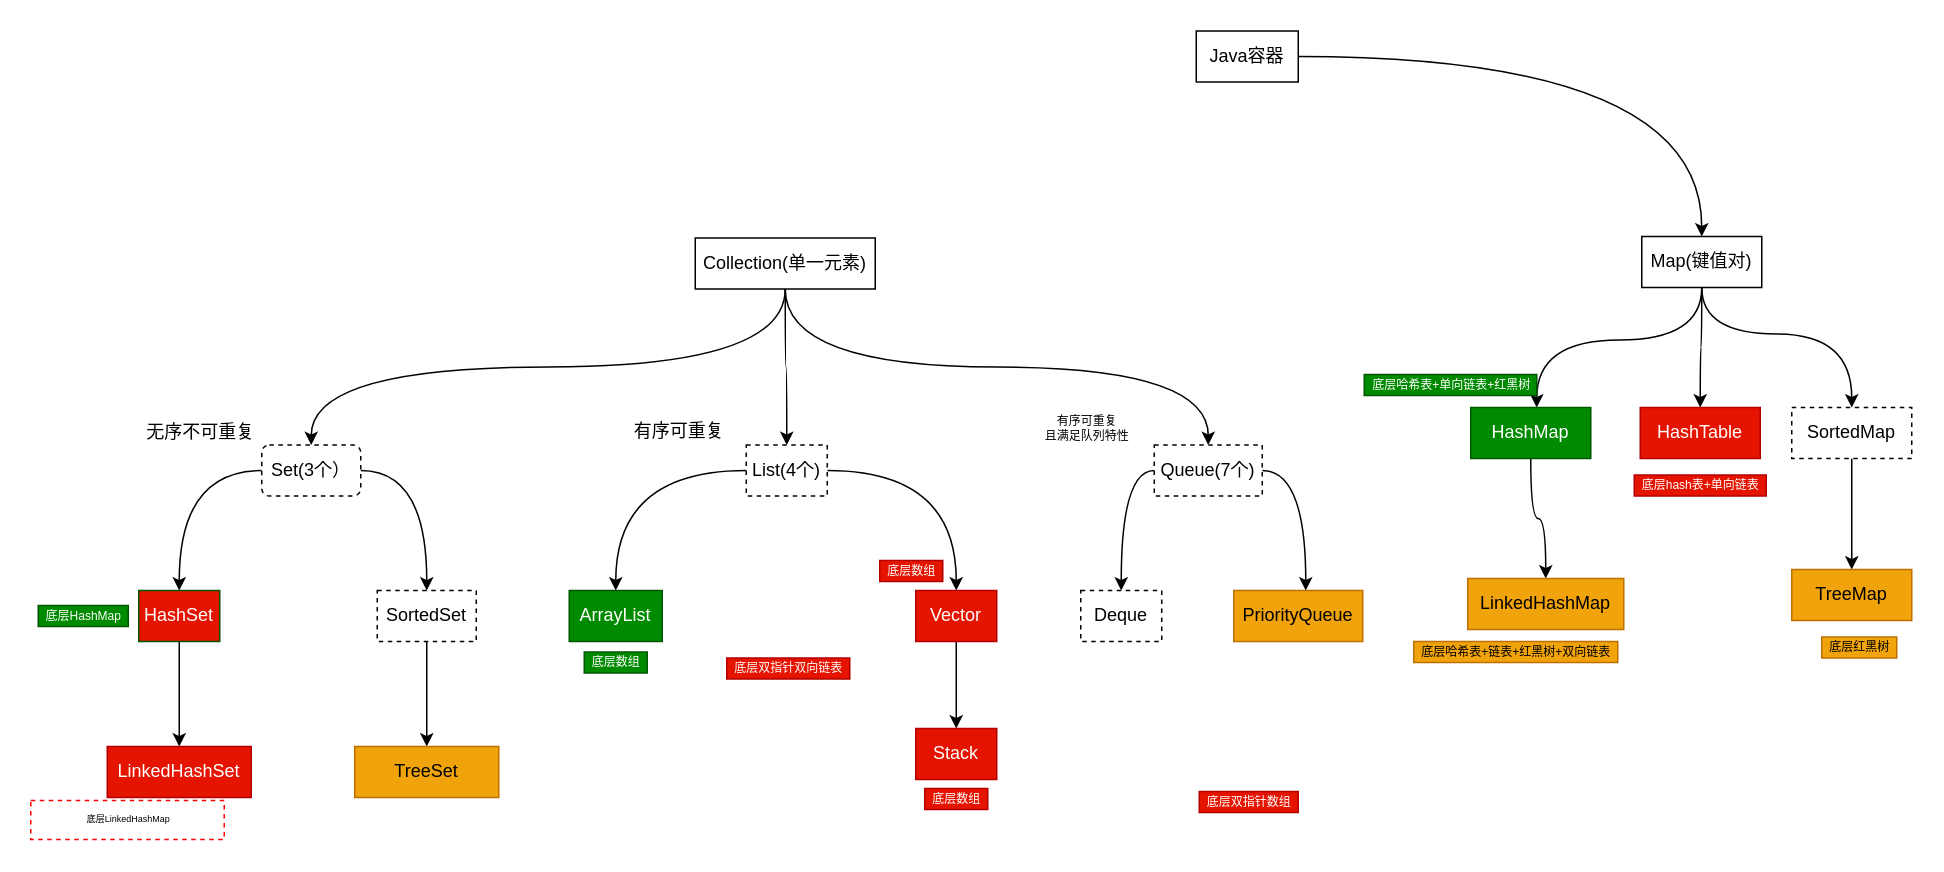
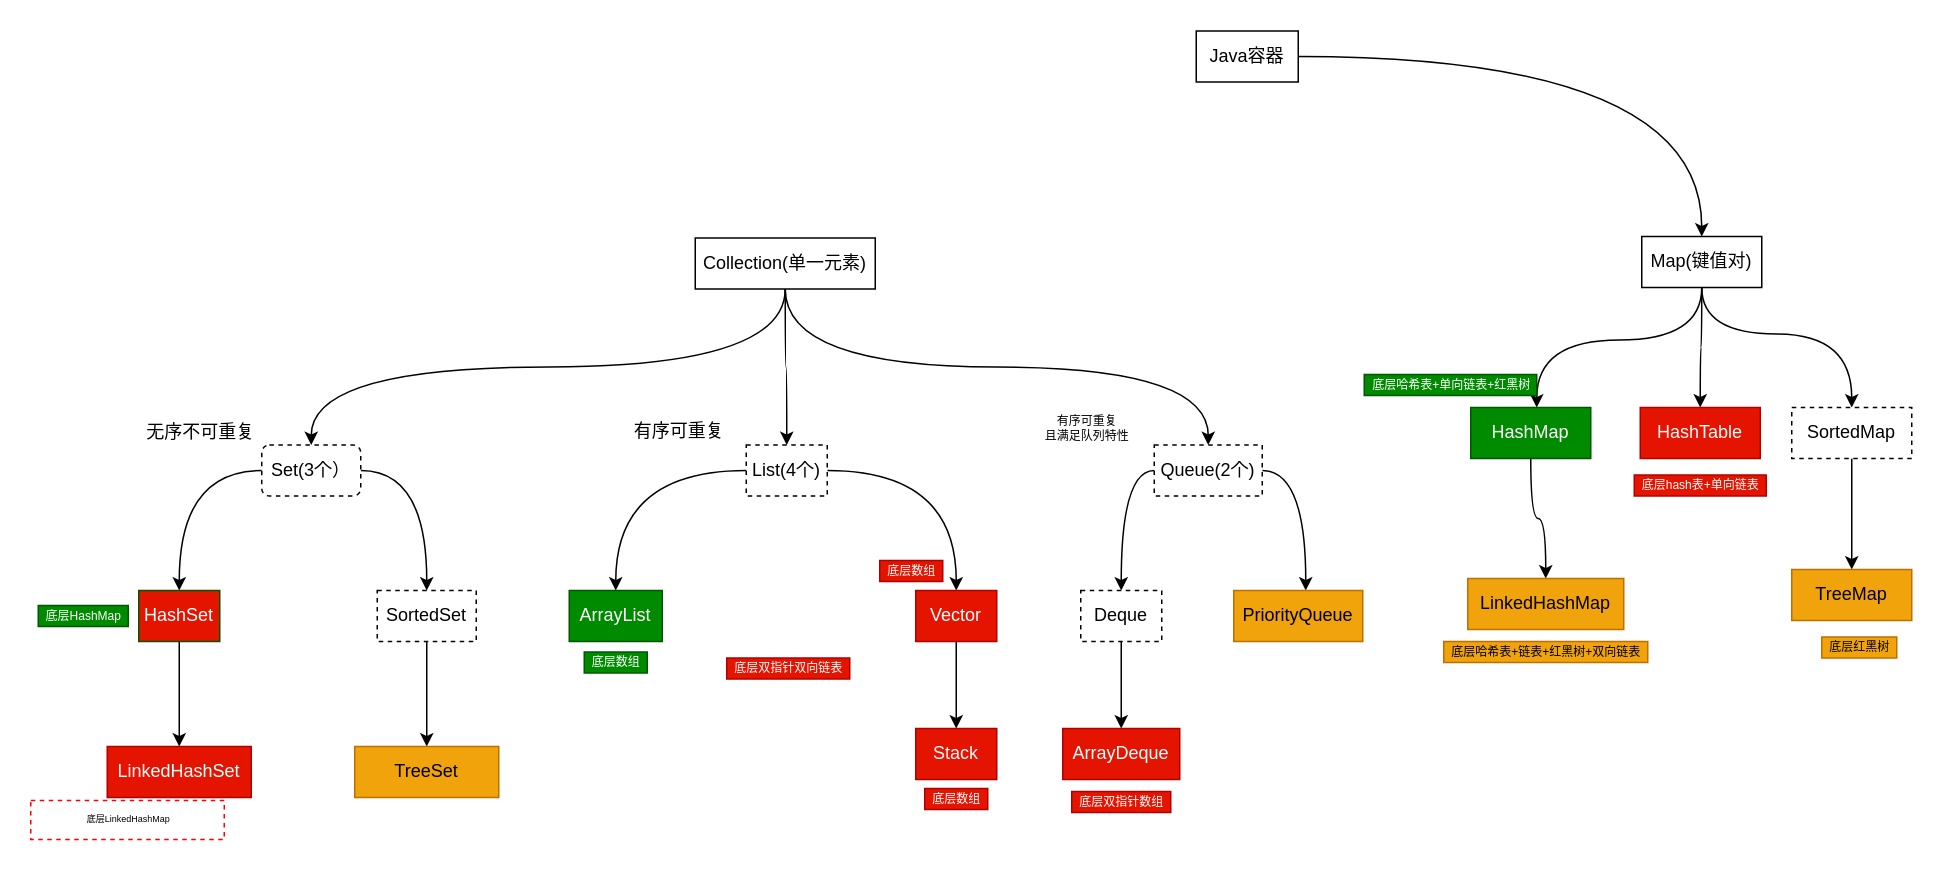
  <mxCell id="0" />
  <mxCell id="1" parent="0" />
  <mxCell id="2" style="rounded=0;orthogonalLoop=1;jettySize=auto;html=1;edgeStyle=orthogonalEdgeStyle;curved=1;" parent="1" source="3" target="11" edge="1"><mxGeometry relative="1" as="geometry" /></mxCell>
  <mxCell id="3" value="Java容器" style="rounded=0;whiteSpace=wrap;html=1;" parent="1" vertex="1"><mxGeometry x="797" y="20" width="68" height="34" as="geometry" /></mxCell>
  <mxCell id="4" style="edgeStyle=orthogonalEdgeStyle;rounded=0;orthogonalLoop=1;jettySize=auto;html=1;curved=1;exitX=0.5;exitY=1;exitDx=0;exitDy=0;" parent="1" source="7" target="14" edge="1"><mxGeometry relative="1" as="geometry" /></mxCell>
  <mxCell id="5" style="edgeStyle=orthogonalEdgeStyle;curved=1;rounded=0;orthogonalLoop=1;jettySize=auto;html=1;" parent="1" source="7" target="17" edge="1"><mxGeometry relative="1" as="geometry" /></mxCell>
  <mxCell id="6" style="edgeStyle=orthogonalEdgeStyle;curved=1;rounded=0;orthogonalLoop=1;jettySize=auto;html=1;exitX=0.5;exitY=1;exitDx=0;exitDy=0;" parent="1" source="7" target="20" edge="1"><mxGeometry relative="1" as="geometry" /></mxCell>
  <mxCell id="7" value="Collection(单一元素)" style="rounded=0;whiteSpace=wrap;html=1;" parent="1" vertex="1"><mxGeometry x="463" y="158" width="120" height="34" as="geometry" /></mxCell>
  <mxCell id="8" value="" style="edgeStyle=orthogonalEdgeStyle;curved=1;rounded=0;orthogonalLoop=1;jettySize=auto;html=1;" parent="1" source="11" target="35" edge="1"><mxGeometry relative="1" as="geometry"><Array as="points"><mxPoint x="1134" y="226" /><mxPoint x="1024" y="226" /></Array></mxGeometry></mxCell>
  <mxCell id="9" value="" style="edgeStyle=orthogonalEdgeStyle;curved=1;rounded=0;orthogonalLoop=1;jettySize=auto;html=1;" parent="1" source="11" target="37" edge="1"><mxGeometry relative="1" as="geometry" /></mxCell>
  <mxCell id="10" value="" style="edgeStyle=orthogonalEdgeStyle;curved=1;rounded=0;orthogonalLoop=1;jettySize=auto;html=1;" parent="1" source="11" target="39" edge="1"><mxGeometry relative="1" as="geometry"><Array as="points"><mxPoint x="1134" y="222" /><mxPoint x="1234" y="222" /></Array></mxGeometry></mxCell>
  <mxCell id="11" value="Map(键值对)" style="rounded=0;whiteSpace=wrap;html=1;" parent="1" vertex="1"><mxGeometry x="1094" y="157" width="80" height="34" as="geometry" /></mxCell>
  <mxCell id="12" style="edgeStyle=orthogonalEdgeStyle;curved=1;rounded=0;orthogonalLoop=1;jettySize=auto;html=1;entryX=0.5;entryY=0;entryDx=0;entryDy=0;" parent="1" source="14" target="22" edge="1"><mxGeometry relative="1" as="geometry" /></mxCell>
  <mxCell id="13" style="edgeStyle=orthogonalEdgeStyle;curved=1;rounded=0;orthogonalLoop=1;jettySize=auto;html=1;" parent="1" source="14" target="25" edge="1"><mxGeometry relative="1" as="geometry" /></mxCell>
  <mxCell id="14" value="Set(3个）" style="whiteSpace=wrap;html=1;dashed=1;rounded=1;" parent="1" vertex="1"><mxGeometry x="174" y="296" width="66" height="34" as="geometry" /></mxCell>
  <mxCell id="15" value="" style="edgeStyle=orthogonalEdgeStyle;curved=1;rounded=0;orthogonalLoop=1;jettySize=auto;html=1;" parent="1" source="17" target="27" edge="1"><mxGeometry relative="1" as="geometry" /></mxCell>
  <mxCell id="16" value="" style="edgeStyle=orthogonalEdgeStyle;curved=1;rounded=0;orthogonalLoop=1;jettySize=auto;html=1;" parent="1" source="17" target="29" edge="1"><mxGeometry relative="1" as="geometry" /></mxCell>
  <mxCell id="17" value="List(4个)" style="rounded=0;whiteSpace=wrap;html=1;dashed=1;" parent="1" vertex="1"><mxGeometry x="497" y="296" width="54" height="34" as="geometry" /></mxCell>
  <mxCell id="18" value="" style="edgeStyle=orthogonalEdgeStyle;curved=1;rounded=0;orthogonalLoop=1;jettySize=auto;html=1;" parent="1" source="20" target="32" edge="1"><mxGeometry relative="1" as="geometry"><Array as="points"><mxPoint x="747" y="313" /></Array></mxGeometry></mxCell>
  <mxCell id="19" value="" style="edgeStyle=orthogonalEdgeStyle;curved=1;rounded=0;orthogonalLoop=1;jettySize=auto;html=1;fontSize=8;" parent="1" source="20" target="44" edge="1"><mxGeometry relative="1" as="geometry"><Array as="points"><mxPoint x="870" y="313" /></Array></mxGeometry></mxCell>
- <mxCell id="20" value="Queue(7个)" style="rounded=0;whiteSpace=wrap;html=1;dashed=1;" parent="1" vertex="1"><mxGeometry x="769" y="296" width="72" height="34" as="geometry" /></mxCell>
+ <mxCell id="20" value="Queue(2个)" style="rounded=0;whiteSpace=wrap;html=1;dashed=1;" parent="1" vertex="1"><mxGeometry x="769" y="296" width="72" height="34" as="geometry" /></mxCell>
  <mxCell id="21" style="edgeStyle=orthogonalEdgeStyle;curved=1;rounded=0;orthogonalLoop=1;jettySize=auto;html=1;" parent="1" source="22" target="23" edge="1"><mxGeometry relative="1" as="geometry" /></mxCell>
  <mxCell id="22" value="HashSet" style="rounded=0;whiteSpace=wrap;html=1;fillColor=#e51400;fontColor=#ffffff;strokeColor=#005700;" parent="1" vertex="1"><mxGeometry x="92" y="393" width="54" height="34" as="geometry" /></mxCell>
  <mxCell id="23" value="LinkedHashSet" style="rounded=0;whiteSpace=wrap;html=1;fillColor=#e51400;fontColor=#ffffff;strokeColor=#B20000;" parent="1" vertex="1"><mxGeometry x="71" y="497" width="96" height="34" as="geometry" /></mxCell>
  <mxCell id="24" style="edgeStyle=orthogonalEdgeStyle;curved=1;rounded=0;orthogonalLoop=1;jettySize=auto;html=1;" parent="1" source="25" target="26" edge="1"><mxGeometry relative="1" as="geometry" /></mxCell>
  <mxCell id="25" value="SortedSet" style="rounded=0;whiteSpace=wrap;html=1;fillColor=none;dashed=1;" parent="1" vertex="1"><mxGeometry x="251" y="393" width="66" height="34" as="geometry" /></mxCell>
  <mxCell id="26" value="TreeSet" style="rounded=0;whiteSpace=wrap;html=1;fillColor=#f0a30a;fontColor=#000000;strokeColor=#BD7000;" parent="1" vertex="1"><mxGeometry x="236" y="497" width="96" height="34" as="geometry" /></mxCell>
  <mxCell id="27" value="ArrayList" style="rounded=0;whiteSpace=wrap;html=1;fillColor=#008a00;fontColor=#ffffff;strokeColor=#005700;" parent="1" vertex="1"><mxGeometry x="379" y="393" width="62" height="34" as="geometry" /></mxCell>
  <mxCell id="28" value="" style="edgeStyle=orthogonalEdgeStyle;curved=1;rounded=0;orthogonalLoop=1;jettySize=auto;html=1;" parent="1" source="29" target="30" edge="1"><mxGeometry relative="1" as="geometry" /></mxCell>
  <mxCell id="29" value="Vector" style="rounded=0;whiteSpace=wrap;html=1;fillColor=#e51400;fontColor=#ffffff;strokeColor=#B20000;" parent="1" vertex="1"><mxGeometry x="610" y="393" width="54" height="34" as="geometry" /></mxCell>
  <mxCell id="30" value="Stack" style="rounded=0;whiteSpace=wrap;html=1;fillColor=#e51400;fontColor=#ffffff;strokeColor=#B20000;" parent="1" vertex="1"><mxGeometry x="610" y="485" width="54" height="34" as="geometry" /></mxCell>
+ <mxCell id="31" value="" style="edgeStyle=orthogonalEdgeStyle;curved=1;rounded=0;orthogonalLoop=1;jettySize=auto;html=1;" parent="1" source="32" target="33" edge="1"><mxGeometry relative="1" as="geometry" /></mxCell>
  <mxCell id="32" value="Deque" style="rounded=0;whiteSpace=wrap;html=1;dashed=1;" parent="1" vertex="1"><mxGeometry x="720" y="393" width="54" height="34" as="geometry" /></mxCell>
+ <mxCell id="33" value="ArrayDeque" style="rounded=0;whiteSpace=wrap;html=1;fillColor=#e51400;fontColor=#ffffff;strokeColor=#B20000;" parent="1" vertex="1"><mxGeometry x="708" y="485" width="78" height="34" as="geometry" /></mxCell>
  <mxCell id="34" value="" style="edgeStyle=orthogonalEdgeStyle;curved=1;rounded=0;orthogonalLoop=1;jettySize=auto;html=1;" parent="1" source="35" target="36" edge="1"><mxGeometry relative="1" as="geometry" /></mxCell>
  <mxCell id="35" value="HashMap" style="rounded=0;whiteSpace=wrap;html=1;fillColor=#008a00;fontColor=#ffffff;strokeColor=#005700;" parent="1" vertex="1"><mxGeometry x="980" y="271" width="80" height="34" as="geometry" /></mxCell>
  <mxCell id="36" value="LinkedHashMap" style="rounded=0;whiteSpace=wrap;html=1;fillColor=#f0a30a;fontColor=#000000;strokeColor=#BD7000;" parent="1" vertex="1"><mxGeometry x="978" y="385" width="104" height="34" as="geometry" /></mxCell>
  <mxCell id="37" value="HashTable" style="rounded=0;whiteSpace=wrap;html=1;fillColor=#e51400;fontColor=#ffffff;strokeColor=#B20000;" parent="1" vertex="1"><mxGeometry x="1093" y="271" width="80" height="34" as="geometry" /></mxCell>
  <mxCell id="38" value="" style="edgeStyle=orthogonalEdgeStyle;curved=1;rounded=0;orthogonalLoop=1;jettySize=auto;html=1;" parent="1" source="39" target="40" edge="1"><mxGeometry relative="1" as="geometry" /></mxCell>
  <mxCell id="39" value="SortedMap" style="rounded=0;whiteSpace=wrap;html=1;dashed=1;" parent="1" vertex="1"><mxGeometry x="1194" y="271" width="80" height="34" as="geometry" /></mxCell>
  <mxCell id="40" value="TreeMap" style="rounded=0;whiteSpace=wrap;html=1;fillColor=#f0a30a;fontColor=#000000;strokeColor=#BD7000;" parent="1" vertex="1"><mxGeometry x="1194" y="379" width="80" height="34" as="geometry" /></mxCell>
  <mxCell id="41" value="无序不可重复" style="text;html=1;align=center;verticalAlign=middle;resizable=0;points=[];autosize=1;strokeColor=none;fillColor=none;" parent="1" vertex="1"><mxGeometry x="92" y="279" width="82" height="18" as="geometry" /></mxCell>
  <mxCell id="42" value="有序可重复" style="text;html=1;align=center;verticalAlign=middle;resizable=0;points=[];autosize=1;strokeColor=none;fillColor=none;" parent="1" vertex="1"><mxGeometry x="417" y="278" width="70" height="18" as="geometry" /></mxCell>
  <mxCell id="43" value="有序可重复&lt;br style=&quot;font-size: 8px;&quot;&gt;且满足队列特性" style="text;html=1;align=center;verticalAlign=middle;resizable=0;points=[];autosize=1;strokeColor=none;fillColor=none;fontSize=8;" parent="1" vertex="1"><mxGeometry x="691" y="273" width="66" height="24" as="geometry" /></mxCell>
  <mxCell id="44" value="PriorityQueue" style="rounded=0;whiteSpace=wrap;html=1;fillColor=#f0a30a;fontColor=#000000;strokeColor=#BD7000;" parent="1" vertex="1"><mxGeometry x="822" y="393" width="86" height="34" as="geometry" /></mxCell>
  <mxCell id="45" value="底层HashMap" style="text;html=1;align=center;verticalAlign=middle;resizable=0;points=[];autosize=1;strokeColor=#005700;fillColor=#008a00;fontSize=8;fontColor=#ffffff;" parent="1" vertex="1"><mxGeometry y="403" width="60" height="14" as="geometry" x="25" /></mxCell>
  <mxCell id="46" value="底层LinkedHashMap" style="text;html=1;align=center;verticalAlign=middle;resizable=0;points=[];autosize=1;strokeColor=#FF0000;fillColor=none;fontSize=6;dashed=1;" parent="1" vertex="1"><mxGeometry x="20" y="533" width="129" height="26" as="geometry" /></mxCell>
  <mxCell id="47" value="底层数组" style="text;html=1;align=center;verticalAlign=middle;resizable=0;points=[];autosize=1;strokeColor=#005700;fillColor=#008a00;fontSize=8;fontColor=#ffffff;" parent="1" vertex="1"><mxGeometry x="389" y="434" width="42" height="14" as="geometry" /></mxCell>
  <mxCell id="48" value="底层双指针双向链表" style="text;html=1;align=center;verticalAlign=middle;resizable=0;points=[];autosize=1;strokeColor=#B20000;fillColor=#e51400;fontSize=8;fontColor=#ffffff;" parent="1" vertex="1"><mxGeometry x="484" y="438" width="82" height="14" as="geometry" /></mxCell>
  <mxCell id="49" value="底层数组" style="text;html=1;align=center;verticalAlign=middle;resizable=0;points=[];autosize=1;strokeColor=#B20000;fillColor=#e51400;fontSize=8;fontColor=#ffffff;" parent="1" vertex="1"><mxGeometry x="586" y="373" width="42" height="14" as="geometry" /></mxCell>
  <mxCell id="50" value="底层数组" style="text;html=1;align=center;verticalAlign=middle;resizable=0;points=[];autosize=1;strokeColor=#B20000;fillColor=#e51400;fontSize=8;fontColor=#ffffff;" parent="1" vertex="1"><mxGeometry x="616" y="525" width="42" height="14" as="geometry" /></mxCell>
- <mxCell id="51" value="底层双指针数组" style="text;html=1;align=center;verticalAlign=middle;resizable=0;points=[];autosize=1;strokeColor=#B20000;fillColor=#e51400;fontSize=8;fontColor=#ffffff;" parent="1" vertex="1"><mxGeometry x="799" y="527" width="66" height="14" as="geometry" /></mxCell>
+ <mxCell id="51" value="底层双指针数组" style="text;html=1;align=center;verticalAlign=middle;resizable=0;points=[];autosize=1;strokeColor=#B20000;fillColor=#e51400;fontSize=8;fontColor=#ffffff;" parent="1" vertex="1"><mxGeometry x="714" y="527" width="66" height="14" as="geometry" /></mxCell>
  <mxCell id="52" value="底层哈希表+单向链表+红黑树" style="text;html=1;align=center;verticalAlign=middle;resizable=0;points=[];autosize=1;strokeColor=#005700;fillColor=#008a00;fontSize=8;fontColor=#ffffff;" parent="1" vertex="1"><mxGeometry x="909" y="249" width="115" height="14" as="geometry" /></mxCell>
- <mxCell id="53" value="底层哈希表+链表+红黑树+双向链表" style="text;html=1;align=center;verticalAlign=middle;resizable=0;points=[];autosize=1;strokeColor=#BD7000;fillColor=#f0a30a;fontSize=8;fontColor=#000000;" parent="1" vertex="1"><mxGeometry x="942" y="427" width="136" height="14" as="geometry" /></mxCell>
+ <mxCell id="53" value="底层哈希表+链表+红黑树+双向链表" style="text;html=1;align=center;verticalAlign=middle;resizable=0;points=[];autosize=1;strokeColor=#BD7000;fillColor=#f0a30a;fontSize=8;fontColor=#000000;" parent="1" vertex="1"><mxGeometry x="962" y="427" width="136" height="14" as="geometry" /></mxCell>
  <mxCell id="54" value="底层hash表+单向链表" style="text;html=1;align=center;verticalAlign=middle;resizable=0;points=[];autosize=1;strokeColor=#B20000;fillColor=#e51400;fontSize=8;fontColor=#ffffff;" parent="1" vertex="1"><mxGeometry x="1089" y="316" width="88" height="14" as="geometry" /></mxCell>
  <mxCell id="55" value="底层红黑树" style="text;html=1;align=center;verticalAlign=middle;resizable=0;points=[];autosize=1;strokeColor=#BD7000;fillColor=#f0a30a;fontSize=8;fontColor=#000000;" parent="1" vertex="1"><mxGeometry x="1214" y="424" width="50" height="14" as="geometry" /></mxCell>
